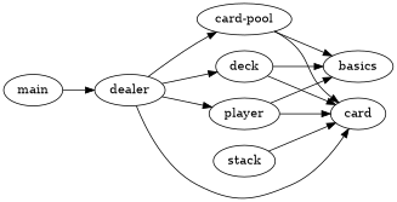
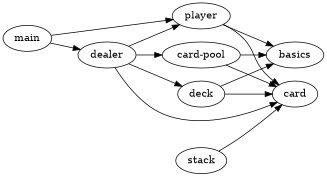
  digraph {
    rankdir=LR
    n1 [label=basics]
    n2 [label="card-pool"]
    n3 [label=card]
    n4 [label=dealer]
    n5 [label=deck]
    n6 [label=player]
    n7 [label=stack]
    n8 [label=main]
    n2 -> n1
    n2 -> n3
    n4 -> n2
    n4 -> n3
    n4 -> n5
    n4 -> n6
    n5 -> n1
    n5 -> n3
    n6 -> n1
    n6 -> n3
    n7 -> n3
    n8 -> n4
+   n8 -> n6
  }
